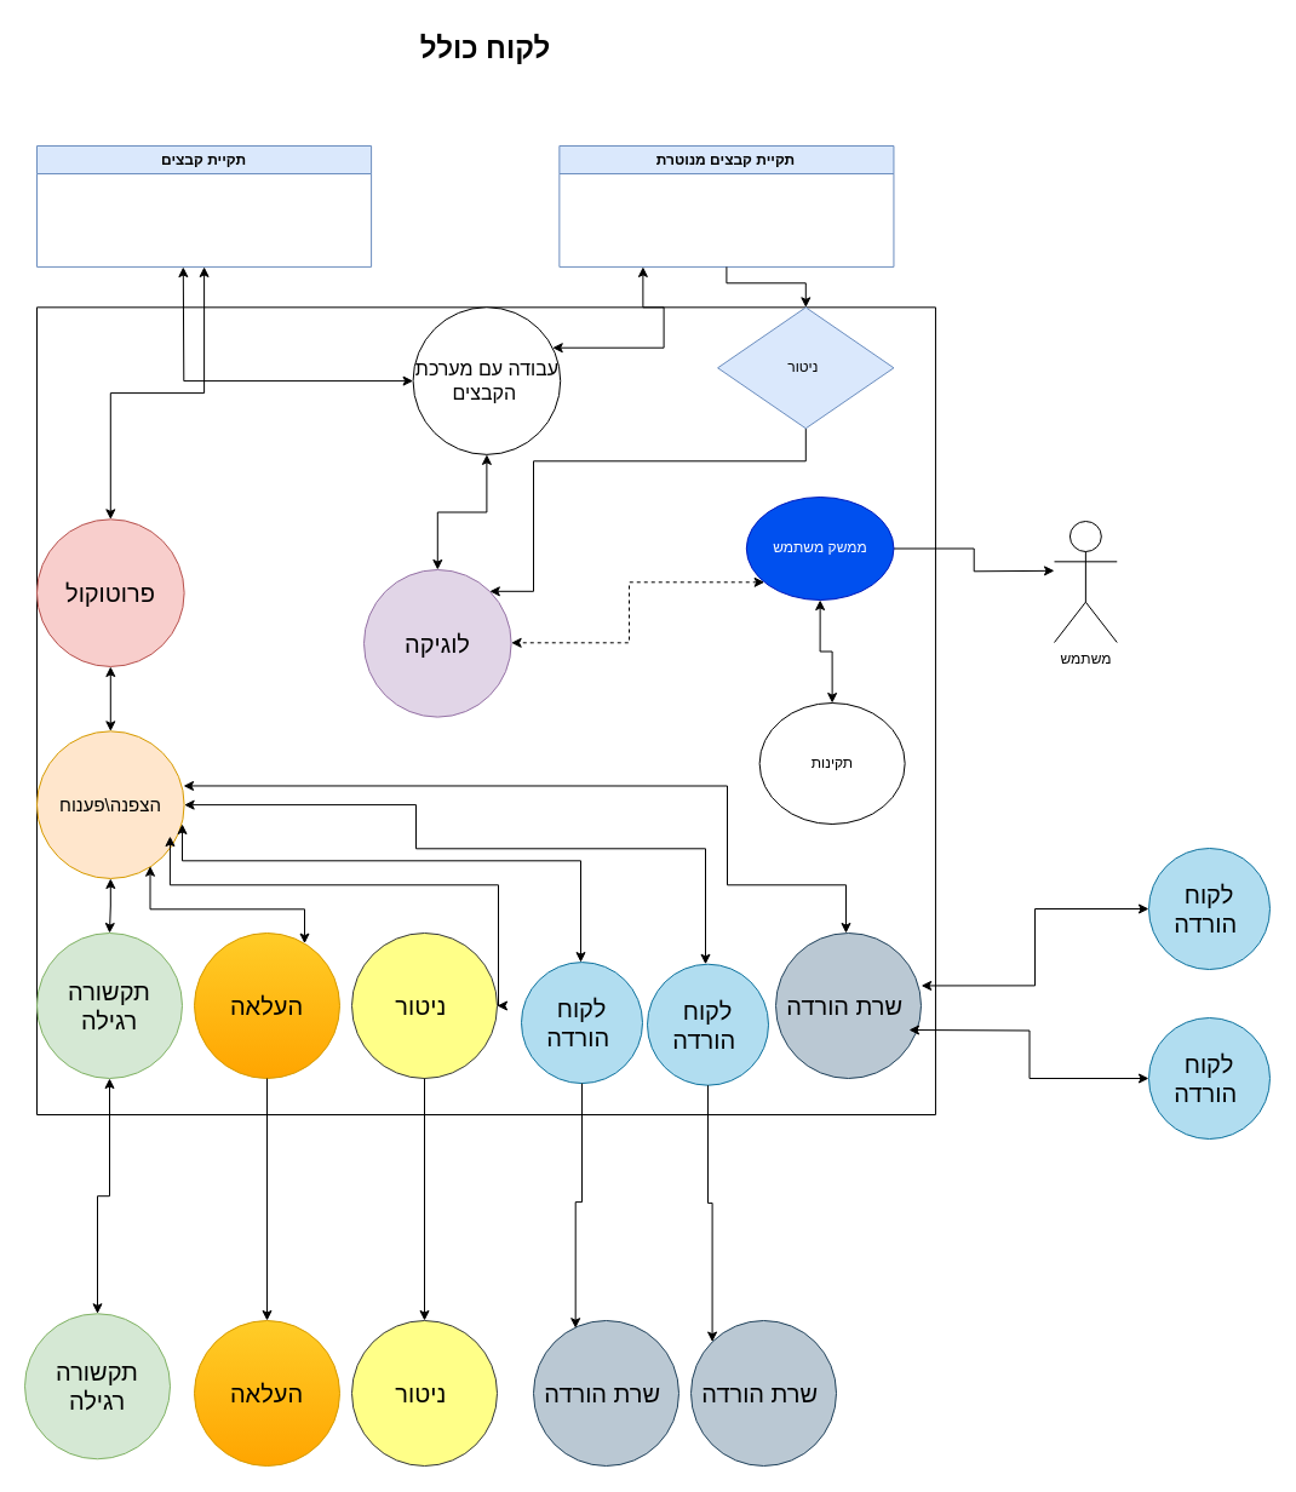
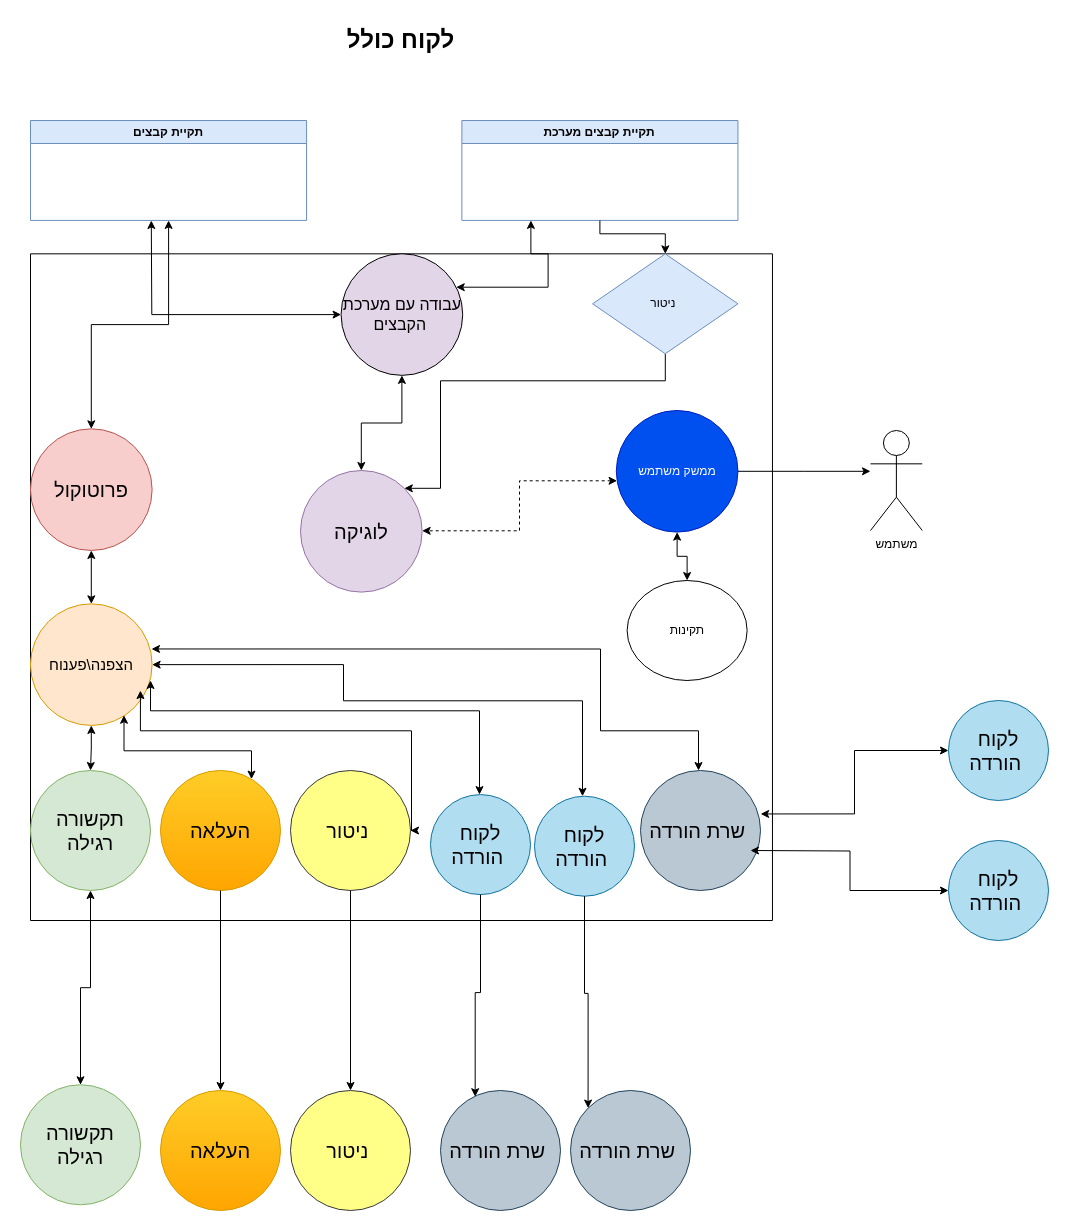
  <mxCell id="0" />
  <mxCell id="1" parent="0" />
  <mxCell id="2" value="" style="group" parent="1" vertex="1" connectable="0"><mxGeometry x="30" y="120" width="880" height="800" as="geometry" /></mxCell>
  <mxCell id="3" value="" style="swimlane;startSize=0;" parent="2" vertex="1"><mxGeometry y="133.333" width="741.961" height="666.667" as="geometry" /></mxCell>
  <mxCell id="4" value="&lt;font style=&quot;font-size: 20px;&quot;&gt;תקשורה רגילה&lt;/font&gt;" style="ellipse;whiteSpace=wrap;html=1;aspect=fixed;fillColor=#d5e8d4;strokeColor=#82b366;" parent="3" vertex="1"><mxGeometry y="516.667" width="120" height="120" as="geometry" /></mxCell>
  <mxCell id="5" style="edgeStyle=orthogonalEdgeStyle;rounded=0;orthogonalLoop=1;jettySize=auto;html=1;entryX=0.5;entryY=1;entryDx=0;entryDy=0;startArrow=classic;startFill=1;" parent="3" source="6" target="15" edge="1"><mxGeometry relative="1" as="geometry" /></mxCell>
  <mxCell id="6" value="&lt;font style=&quot;font-size: 20px;&quot;&gt;לוגיקה&lt;/font&gt;" style="ellipse;whiteSpace=wrap;html=1;aspect=fixed;fillColor=#e1d5e7;strokeColor=#9673a6;" parent="3" vertex="1"><mxGeometry x="270.004" y="216.667" width="121.626" height="121.626" as="geometry" /></mxCell>
  <mxCell id="7" style="edgeStyle=orthogonalEdgeStyle;rounded=0;orthogonalLoop=1;jettySize=auto;html=1;entryX=0.5;entryY=0;entryDx=0;entryDy=0;startArrow=classic;startFill=1;" parent="3" source="8" target="4" edge="1"><mxGeometry relative="1" as="geometry" /></mxCell>
  <mxCell id="8" value="&lt;font style=&quot;font-size: 15px;&quot;&gt;הצפנה\פענוח&lt;/font&gt;" style="ellipse;whiteSpace=wrap;html=1;aspect=fixed;fillColor=#ffe6cc;strokeColor=#d79b00;" parent="3" vertex="1"><mxGeometry y="350.0" width="121.626" height="121.626" as="geometry" /></mxCell>
  <mxCell id="9" style="edgeStyle=orthogonalEdgeStyle;rounded=0;orthogonalLoop=1;jettySize=auto;html=1;entryX=0.5;entryY=0;entryDx=0;entryDy=0;startArrow=classic;startFill=1;" parent="3" source="11" target="8" edge="1"><mxGeometry relative="1" as="geometry" /></mxCell>
  <mxCell id="10" style="edgeStyle=orthogonalEdgeStyle;rounded=0;orthogonalLoop=1;jettySize=auto;html=1;startArrow=classic;startFill=1;" parent="3" source="11" target="32" edge="1"><mxGeometry relative="1" as="geometry" /></mxCell>
  <mxCell id="11" value="&lt;font style=&quot;font-size: 20px;&quot;&gt;פרוטוקול&lt;/font&gt;" style="ellipse;whiteSpace=wrap;html=1;aspect=fixed;fillColor=#f8cecc;strokeColor=#b85450;" parent="3" vertex="1"><mxGeometry y="175.0" width="121.626" height="121.626" as="geometry" /></mxCell>
  <mxCell id="12" style="edgeStyle=orthogonalEdgeStyle;rounded=0;orthogonalLoop=1;jettySize=auto;html=1;entryX=1;entryY=0;entryDx=0;entryDy=0;" parent="3" source="13" target="6" edge="1"><mxGeometry relative="1" as="geometry"><Array as="points"><mxPoint x="635" y="127" /><mxPoint x="410" y="127" /><mxPoint x="410" y="234" /></Array></mxGeometry></mxCell>
  <mxCell id="13" value="ניטור&amp;nbsp;" style="rhombus;whiteSpace=wrap;html=1;fillColor=#dae8fc;strokeColor=#6c8ebf;" parent="3" vertex="1"><mxGeometry x="562.082" y="0.006" width="145.367" height="99.918" as="geometry" /></mxCell>
  <mxCell id="14" style="edgeStyle=orthogonalEdgeStyle;rounded=0;orthogonalLoop=1;jettySize=auto;html=1;startArrow=classic;startFill=1;" parent="3" source="15" edge="1"><mxGeometry relative="1" as="geometry"><mxPoint x="120.784" y="-33.333" as="targetPoint" /></mxGeometry></mxCell>
- <mxCell id="15" value="&lt;span style=&quot;font-size: 16px;&quot;&gt;עבודה עם מערכת הקבצים&amp;nbsp;&lt;/span&gt;" style="ellipse;whiteSpace=wrap;html=1;aspect=fixed;" parent="3" vertex="1"><mxGeometry x="310.588" y="-0.083" width="121.626" height="121.626" as="geometry" /></mxCell>
+ <mxCell id="15" value="&lt;span style=&quot;font-size: 16px;&quot;&gt;עבודה עם מערכת הקבצים&amp;nbsp;&lt;/span&gt;" style="ellipse;whiteSpace=wrap;html=1;aspect=fixed;fillColor=#e1d5e7;" parent="3" vertex="1"><mxGeometry x="310.588" y="-0.083" width="121.626" height="121.626" as="geometry" /></mxCell>
  <mxCell id="16" style="edgeStyle=orthogonalEdgeStyle;rounded=0;orthogonalLoop=1;jettySize=auto;html=1;" parent="3" source="19" edge="1"><mxGeometry relative="1" as="geometry"><mxPoint x="840" y="217.476" as="targetPoint" /></mxGeometry></mxCell>
  <mxCell id="17" style="edgeStyle=orthogonalEdgeStyle;rounded=0;orthogonalLoop=1;jettySize=auto;html=1;startArrow=classic;startFill=1;dashed=1;" parent="3" source="19" target="6" edge="1"><mxGeometry relative="1" as="geometry"><Array as="points"><mxPoint x="489" y="227" /><mxPoint x="489" y="277" /></Array></mxGeometry></mxCell>
  <mxCell id="18" style="edgeStyle=orthogonalEdgeStyle;rounded=0;orthogonalLoop=1;jettySize=auto;html=1;entryX=0.5;entryY=0;entryDx=0;entryDy=0;startArrow=classic;startFill=1;" parent="3" source="19" target="25" edge="1"><mxGeometry relative="1" as="geometry" /></mxCell>
- <mxCell id="19" value="ממשק משתמש" style="ellipse;whiteSpace=wrap;html=1;aspect=fixed;fillColor=#0050ef;fontColor=#ffffff;strokeColor=#001DBC;" parent="3" vertex="1"><mxGeometry x="585.827" y="156.663" width="121.626" height="85" as="geometry" /></mxCell>
+ <mxCell id="19" value="ממשק משתמש" style="ellipse;whiteSpace=wrap;html=1;aspect=fixed;fillColor=#0050ef;fontColor=#ffffff;strokeColor=#001DBC;" parent="3" vertex="1"><mxGeometry x="585.827" y="156.663" width="121.626" height="121.626" as="geometry" /></mxCell>
  <mxCell id="20" value="&lt;font style=&quot;font-size: 20px;&quot;&gt;ניטור&amp;nbsp;&lt;/font&gt;" style="ellipse;whiteSpace=wrap;html=1;aspect=fixed;fillColor=#ffff88;strokeColor=#36393d;" parent="3" vertex="1"><mxGeometry x="259.998" y="516.663" width="120" height="120" as="geometry" /></mxCell>
  <mxCell id="21" value="&lt;font style=&quot;font-size: 20px;&quot;&gt;העלאה&lt;/font&gt;" style="ellipse;whiteSpace=wrap;html=1;aspect=fixed;fillColor=#ffcd28;strokeColor=#d79b00;gradientColor=#ffa500;" parent="3" vertex="1"><mxGeometry x="129.999" y="516.663" width="120" height="120" as="geometry" /></mxCell>
  <mxCell id="22" style="edgeStyle=orthogonalEdgeStyle;rounded=0;orthogonalLoop=1;jettySize=auto;html=1;entryX=1;entryY=0.5;entryDx=0;entryDy=0;startArrow=classic;startFill=1;" parent="3" source="23" target="8" edge="1"><mxGeometry relative="1" as="geometry"><Array as="points"><mxPoint x="552" y="447" /><mxPoint x="313" y="447" /><mxPoint x="313" y="411" /></Array></mxGeometry></mxCell>
  <mxCell id="23" value="&lt;span style=&quot;font-size: 20px;&quot;&gt;לקוח הורדה&amp;nbsp;&lt;/span&gt;" style="ellipse;whiteSpace=wrap;html=1;aspect=fixed;fillColor=#b1ddf0;strokeColor=#10739e;" parent="3" vertex="1"><mxGeometry x="504.0" y="542.38" width="100" height="100" as="geometry" /></mxCell>
  <mxCell id="24" value="&lt;span style=&quot;font-size: 20px;&quot;&gt;שרת הורדה&amp;nbsp;&lt;/span&gt;" style="ellipse;whiteSpace=wrap;html=1;aspect=fixed;fillColor=#bac8d3;strokeColor=#23445d;" parent="3" vertex="1"><mxGeometry x="610" y="516.67" width="120" height="120" as="geometry" /></mxCell>
  <mxCell id="25" value="תקינות" style="ellipse;whiteSpace=wrap;html=1;aspect=fixed;" parent="3" vertex="1"><mxGeometry x="596.64" y="326.67" width="120" height="100" as="geometry" /></mxCell>
  <mxCell id="26" style="edgeStyle=orthogonalEdgeStyle;rounded=0;orthogonalLoop=1;jettySize=auto;html=1;entryX=0.769;entryY=0.916;entryDx=0;entryDy=0;entryPerimeter=0;startArrow=classic;startFill=1;" parent="3" source="21" target="8" edge="1"><mxGeometry relative="1" as="geometry"><Array as="points"><mxPoint x="221" y="497" /><mxPoint x="94" y="497" /></Array></mxGeometry></mxCell>
  <mxCell id="27" style="edgeStyle=orthogonalEdgeStyle;rounded=0;orthogonalLoop=1;jettySize=auto;html=1;entryX=0.904;entryY=0.713;entryDx=0;entryDy=0;entryPerimeter=0;startArrow=classic;startFill=1;" parent="3" source="20" target="8" edge="1"><mxGeometry relative="1" as="geometry"><Array as="points"><mxPoint x="381" y="477" /><mxPoint x="110" y="477" /></Array></mxGeometry></mxCell>
  <mxCell id="28" style="edgeStyle=orthogonalEdgeStyle;rounded=0;orthogonalLoop=1;jettySize=auto;html=1;entryX=0.995;entryY=0.371;entryDx=0;entryDy=0;entryPerimeter=0;startArrow=classic;startFill=1;" parent="3" source="24" target="8" edge="1"><mxGeometry relative="1" as="geometry"><Array as="points"><mxPoint x="668" y="477" /><mxPoint x="570" y="477" /><mxPoint x="570" y="395" /></Array></mxGeometry></mxCell>
  <mxCell id="29" value="&lt;span style=&quot;font-size: 20px;&quot;&gt;לקוח הורדה&amp;nbsp;&lt;/span&gt;" style="ellipse;whiteSpace=wrap;html=1;aspect=fixed;fillColor=#b1ddf0;strokeColor=#10739e;" parent="3" vertex="1"><mxGeometry x="400" y="540.76" width="100" height="100" as="geometry" /></mxCell>
  <mxCell id="30" style="edgeStyle=orthogonalEdgeStyle;rounded=0;orthogonalLoop=1;jettySize=auto;html=1;entryX=0.987;entryY=0.63;entryDx=0;entryDy=0;entryPerimeter=0;startArrow=classic;startFill=1;" parent="3" source="29" target="8" edge="1"><mxGeometry relative="1" as="geometry"><Array as="points"><mxPoint x="449" y="457" /><mxPoint x="120" y="457" /></Array></mxGeometry></mxCell>
- <mxCell id="31" value="תקיית קבצים מנוטרת" style="swimlane;whiteSpace=wrap;html=1;fillColor=#dae8fc;strokeColor=#6c8ebf;startSize=23;" parent="2" vertex="1"><mxGeometry x="431.373" width="276.078" height="99.917" as="geometry" /></mxCell>
+ <mxCell id="31" value="תקיית קבצים מערכת" style="swimlane;whiteSpace=wrap;html=1;fillColor=#dae8fc;strokeColor=#6c8ebf;startSize=23;" parent="2" vertex="1"><mxGeometry x="431.373" width="276.078" height="99.917" as="geometry" /></mxCell>
  <mxCell id="32" value="תקיית קבצים" style="swimlane;whiteSpace=wrap;html=1;fillColor=#dae8fc;strokeColor=#6c8ebf;startSize=23;" parent="2" vertex="1"><mxGeometry width="276.078" height="99.917" as="geometry" /></mxCell>
  <mxCell id="33" style="edgeStyle=orthogonalEdgeStyle;rounded=0;orthogonalLoop=1;jettySize=auto;html=1;entryX=0.5;entryY=1;entryDx=0;entryDy=0;startArrow=classic;startFill=1;endArrow=none;endFill=0;" parent="2" source="13" target="31" edge="1"><mxGeometry relative="1" as="geometry" /></mxCell>
  <mxCell id="34" value="משתמש" style="shape=umlActor;verticalLabelPosition=bottom;verticalAlign=top;html=1;outlineConnect=0;" parent="2" vertex="1"><mxGeometry x="839.995" y="309.997" width="51.765" height="100" as="geometry" /></mxCell>
  <mxCell id="35" style="edgeStyle=orthogonalEdgeStyle;rounded=0;orthogonalLoop=1;jettySize=auto;html=1;entryX=0.25;entryY=1;entryDx=0;entryDy=0;startArrow=classic;startFill=1;" parent="2" source="15" target="31" edge="1"><mxGeometry relative="1" as="geometry"><Array as="points"><mxPoint x="517.647" y="166.667" /><mxPoint x="517.647" y="133.333" /><mxPoint x="500.392" y="133.333" /></Array></mxGeometry></mxCell>
  <mxCell id="36" value="&lt;font style=&quot;font-size: 20px;&quot;&gt;תקשורה רגילה&lt;/font&gt;" style="ellipse;whiteSpace=wrap;html=1;aspect=fixed;fillColor=#d5e8d4;strokeColor=#82b366;" parent="1" vertex="1"><mxGeometry x="20" y="1084.28" width="120" height="120" as="geometry" /></mxCell>
  <mxCell id="37" value="&lt;font style=&quot;font-size: 20px;&quot;&gt;העלאה&lt;/font&gt;" style="ellipse;whiteSpace=wrap;html=1;aspect=fixed;fillColor=#ffcd28;strokeColor=#d79b00;gradientColor=#ffa500;" parent="1" vertex="1"><mxGeometry x="159.999" y="1089.997" width="120" height="120" as="geometry" /></mxCell>
  <mxCell id="38" value="&lt;font style=&quot;font-size: 20px;&quot;&gt;ניטור&amp;nbsp;&lt;/font&gt;" style="ellipse;whiteSpace=wrap;html=1;aspect=fixed;fillColor=#ffff88;strokeColor=#36393d;" parent="1" vertex="1"><mxGeometry x="289.998" y="1089.997" width="120" height="120" as="geometry" /></mxCell>
  <mxCell id="39" value="&lt;span style=&quot;font-size: 20px;&quot;&gt;לקוח הורדה&amp;nbsp;&lt;/span&gt;" style="ellipse;whiteSpace=wrap;html=1;aspect=fixed;fillColor=#b1ddf0;strokeColor=#10739e;" parent="1" vertex="1"><mxGeometry x="948" y="700.003" width="100" height="100" as="geometry" /></mxCell>
  <mxCell id="40" value="&lt;span style=&quot;font-size: 20px;&quot;&gt;שרת הורדה&amp;nbsp;&lt;/span&gt;" style="ellipse;whiteSpace=wrap;html=1;aspect=fixed;fillColor=#bac8d3;strokeColor=#23445d;" parent="1" vertex="1"><mxGeometry x="440" y="1089.993" width="120" height="120" as="geometry" /></mxCell>
  <mxCell id="41" style="edgeStyle=orthogonalEdgeStyle;rounded=0;orthogonalLoop=1;jettySize=auto;html=1;startArrow=classic;startFill=1;" parent="1" source="42" edge="1"><mxGeometry relative="1" as="geometry"><mxPoint x="750" y="850" as="targetPoint" /></mxGeometry></mxCell>
  <mxCell id="42" value="&lt;span style=&quot;font-size: 20px;&quot;&gt;לקוח הורדה&amp;nbsp;&lt;/span&gt;" style="ellipse;whiteSpace=wrap;html=1;aspect=fixed;fillColor=#b1ddf0;strokeColor=#10739e;" parent="1" vertex="1"><mxGeometry x="948" y="840.003" width="100" height="100" as="geometry" /></mxCell>
  <mxCell id="43" style="edgeStyle=orthogonalEdgeStyle;rounded=0;orthogonalLoop=1;jettySize=auto;html=1;entryX=1.001;entryY=0.362;entryDx=0;entryDy=0;entryPerimeter=0;startArrow=classic;startFill=1;" parent="1" source="39" target="24" edge="1"><mxGeometry relative="1" as="geometry" /></mxCell>
  <mxCell id="44" value="&lt;span style=&quot;font-size: 20px;&quot;&gt;שרת הורדה&amp;nbsp;&lt;/span&gt;" style="ellipse;whiteSpace=wrap;html=1;aspect=fixed;fillColor=#bac8d3;strokeColor=#23445d;" parent="1" vertex="1"><mxGeometry x="570" y="1089.993" width="120" height="120" as="geometry" /></mxCell>
  <mxCell id="45" style="edgeStyle=orthogonalEdgeStyle;rounded=0;orthogonalLoop=1;jettySize=auto;html=1;entryX=0.5;entryY=0;entryDx=0;entryDy=0;" parent="1" source="20" target="38" edge="1"><mxGeometry relative="1" as="geometry" /></mxCell>
  <mxCell id="46" style="edgeStyle=orthogonalEdgeStyle;rounded=0;orthogonalLoop=1;jettySize=auto;html=1;entryX=0.5;entryY=0;entryDx=0;entryDy=0;" parent="1" source="21" target="37" edge="1"><mxGeometry relative="1" as="geometry" /></mxCell>
  <mxCell id="47" style="edgeStyle=orthogonalEdgeStyle;rounded=0;orthogonalLoop=1;jettySize=auto;html=1;entryX=0.5;entryY=0;entryDx=0;entryDy=0;startArrow=classic;startFill=1;" parent="1" source="4" target="36" edge="1"><mxGeometry relative="1" as="geometry" /></mxCell>
  <mxCell id="48" style="edgeStyle=orthogonalEdgeStyle;rounded=0;orthogonalLoop=1;jettySize=auto;html=1;entryX=0.289;entryY=0.052;entryDx=0;entryDy=0;entryPerimeter=0;" parent="1" source="29" target="40" edge="1"><mxGeometry relative="1" as="geometry" /></mxCell>
  <mxCell id="49" style="edgeStyle=orthogonalEdgeStyle;rounded=0;orthogonalLoop=1;jettySize=auto;html=1;entryX=0;entryY=0;entryDx=0;entryDy=0;" parent="1" source="23" target="44" edge="1"><mxGeometry relative="1" as="geometry" /></mxCell>
  <mxCell id="50" value="&lt;font size=&quot;1&quot; style=&quot;&quot;&gt;&lt;b style=&quot;font-size: 24px;&quot;&gt;לקוח כולל&lt;/b&gt;&lt;/font&gt;" style="text;html=1;align=center;verticalAlign=middle;resizable=0;points=[];autosize=1;strokeColor=none;fillColor=none;" vertex="1" parent="1"><mxGeometry x="340" y="20" width="120" height="40" as="geometry" /></mxCell>
